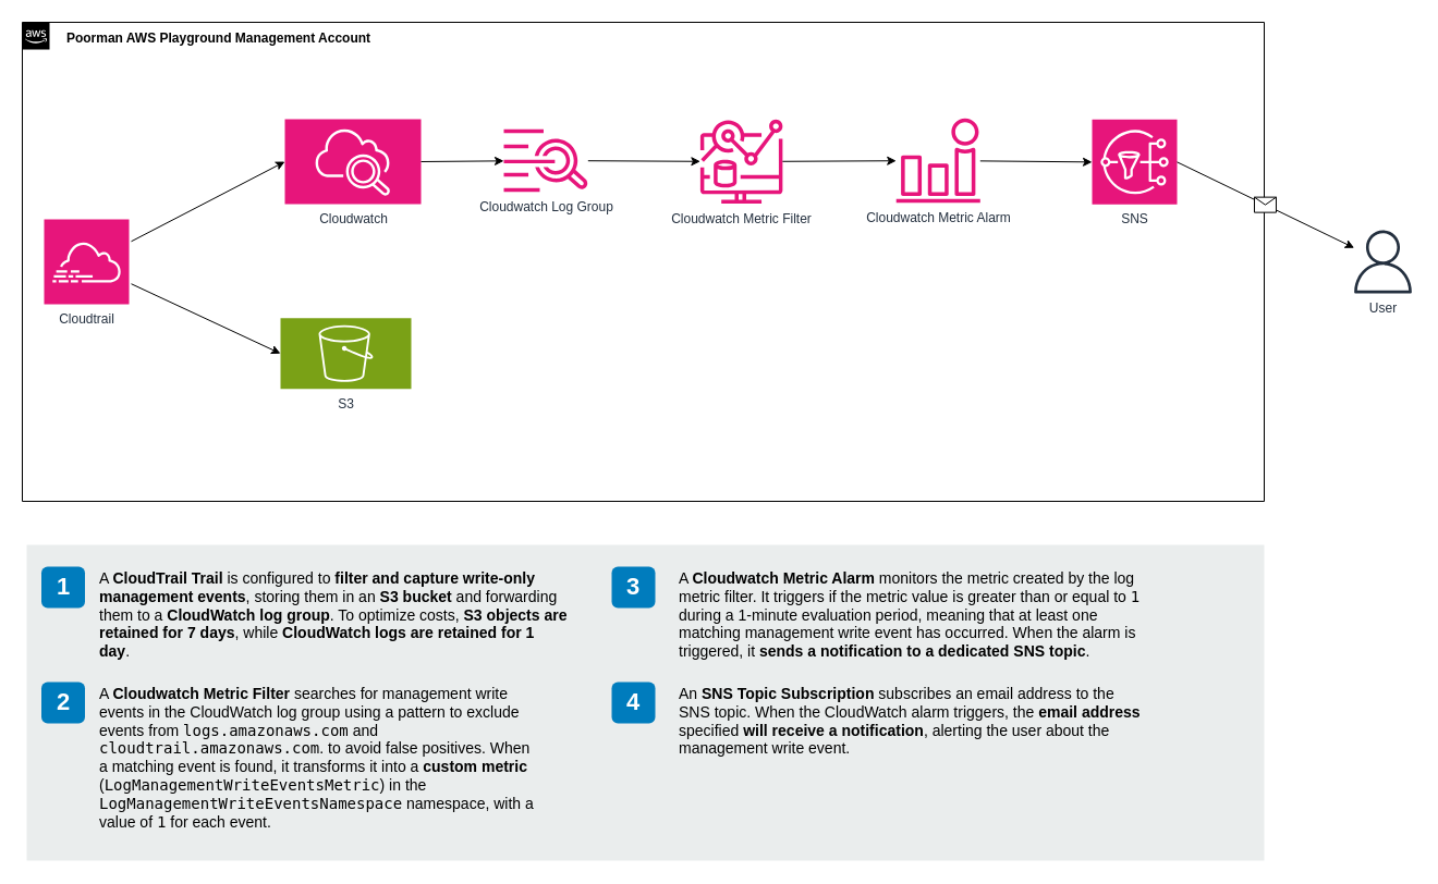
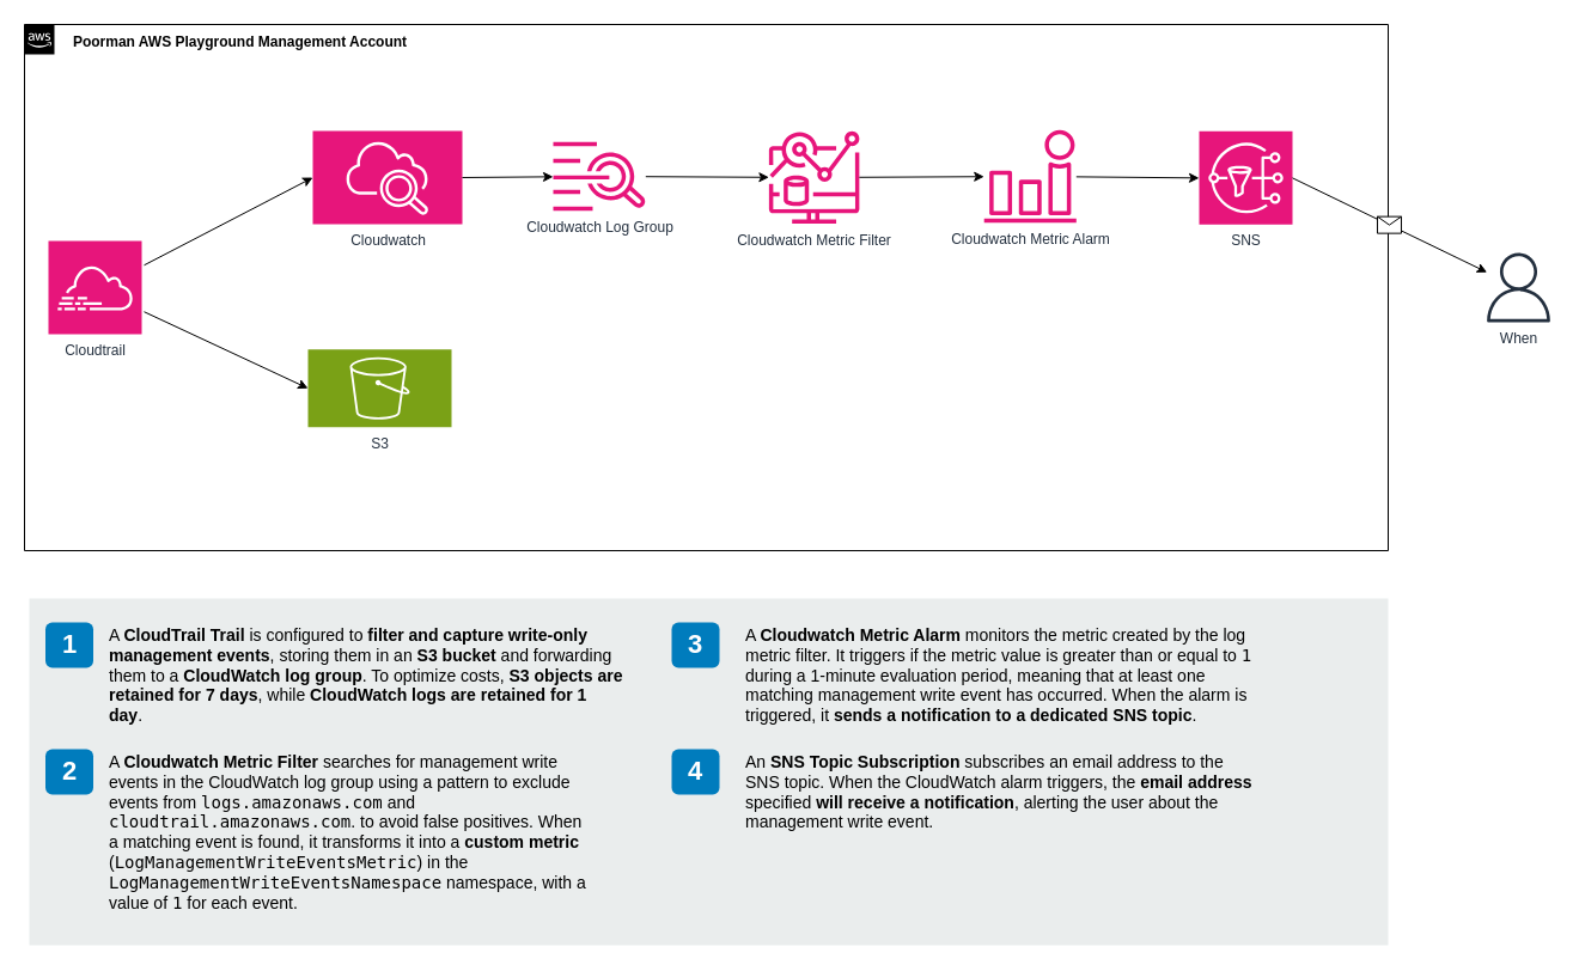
  <mxCell id="0" />
  <mxCell id="1" parent="0" />
  <mxCell id="2" value="" style="points=[[0,0],[0.25,0],[0.5,0],[0.75,0],[1,0],[1,0.25],[1,0.5],[1,0.75],[1,1],[0.75,1],[0.5,1],[0.25,1],[0,1],[0,0.75],[0,0.5],[0,0.25]];outlineConnect=0;gradientColor=none;html=1;whiteSpace=wrap;fontSize=12;fontStyle=0;shape=mxgraph.aws4.group;grIcon=mxgraph.aws4.group_aws_cloud_alt;strokeColor=default;fillColor=none;verticalAlign=top;align=left;spacingLeft=30;fontColor=#232F3E;labelBackgroundColor=none;container=1;pointerEvents=0;collapsible=0;recursiveResize=0;textShadow=0;" parent="1" vertex="1"><mxGeometry x="20" y="20" width="1140" height="440" as="geometry" /></mxCell>
  <mxCell id="3" value="&lt;b&gt;Poorman AWS Playground Management Account&lt;/b&gt;" style="text;html=1;align=center;verticalAlign=middle;resizable=0;points=[];autosize=1;strokeColor=none;fillColor=none;" parent="2" vertex="1"><mxGeometry x="30" width="300" height="30" as="geometry" /></mxCell>
  <mxCell id="4" value="S3" style="sketch=0;points=[[0,0,0],[0.25,0,0],[0.5,0,0],[0.75,0,0],[1,0,0],[0,1,0],[0.25,1,0],[0.5,1,0],[0.75,1,0],[1,1,0],[0,0.25,0],[0,0.5,0],[0,0.75,0],[1,0.25,0],[1,0.5,0],[1,0.75,0]];outlineConnect=0;fontColor=#232F3E;fillColor=#7AA116;strokeColor=#ffffff;dashed=0;verticalLabelPosition=bottom;verticalAlign=top;align=center;html=1;fontSize=12;fontStyle=0;aspect=fixed;shape=mxgraph.aws4.resourceIcon;resIcon=mxgraph.aws4.s3;" vertex="1" parent="2"><mxGeometry x="237" y="271.75" width="120" height="65" as="geometry" /></mxCell>
  <mxCell id="5" value="" style="endArrow=classic;html=1;rounded=0;exitX=1;exitY=0.25;exitDx=0;exitDy=0;exitPerimeter=0;entryX=0;entryY=0.5;entryDx=0;entryDy=0;entryPerimeter=0;" edge="1" parent="2" target="11"><mxGeometry width="50" height="50" relative="1" as="geometry"><mxPoint x="100.0" y="201.25" as="sourcePoint" /><mxPoint x="232" y="143.029" as="targetPoint" /></mxGeometry></mxCell>
  <mxCell id="6" value="Cloudwatch Log Group" style="sketch=0;outlineConnect=0;fontColor=#232F3E;gradientColor=none;fillColor=#E7157B;strokeColor=none;dashed=0;verticalLabelPosition=bottom;verticalAlign=top;align=center;html=1;fontSize=12;fontStyle=0;aspect=fixed;pointerEvents=1;shape=mxgraph.aws4.cloudwatch_logs;" vertex="1" parent="2"><mxGeometry x="442" y="98.25" width="77.32" height="57.5" as="geometry" /></mxCell>
  <mxCell id="7" value="Cloudwatch Metric Filter" style="sketch=0;outlineConnect=0;fontColor=#232F3E;gradientColor=none;fillColor=#E7157B;strokeColor=none;dashed=0;verticalLabelPosition=bottom;verticalAlign=top;align=center;html=1;fontSize=12;fontStyle=0;aspect=fixed;pointerEvents=1;shape=mxgraph.aws4.cloudwatch_metrics_insights;" vertex="1" parent="2"><mxGeometry x="622" y="89.37" width="76.25" height="77.25" as="geometry" /></mxCell>
  <mxCell id="8" value="Cloudwatch Metric Alarm" style="sketch=0;outlineConnect=0;fontColor=#232F3E;gradientColor=none;fillColor=#E7157B;strokeColor=none;dashed=0;verticalLabelPosition=bottom;verticalAlign=top;align=center;html=1;fontSize=12;fontStyle=0;aspect=fixed;pointerEvents=1;shape=mxgraph.aws4.alarm;" vertex="1" parent="2"><mxGeometry x="802" y="88.25" width="77.5" height="77.5" as="geometry" /></mxCell>
  <mxCell id="9" value="Cloudtrail" style="sketch=0;points=[[0,0,0],[0.25,0,0],[0.5,0,0],[0.75,0,0],[1,0,0],[0,1,0],[0.25,1,0],[0.5,1,0],[0.75,1,0],[1,1,0],[0,0.25,0],[0,0.5,0],[0,0.75,0],[1,0.25,0],[1,0.5,0],[1,0.75,0]];points=[[0,0,0],[0.25,0,0],[0.5,0,0],[0.75,0,0],[1,0,0],[0,1,0],[0.25,1,0],[0.5,1,0],[0.75,1,0],[1,1,0],[0,0.25,0],[0,0.5,0],[0,0.75,0],[1,0.25,0],[1,0.5,0],[1,0.75,0]];outlineConnect=0;fontColor=#232F3E;fillColor=#E7157B;strokeColor=#ffffff;dashed=0;verticalLabelPosition=bottom;verticalAlign=top;align=center;html=1;fontSize=12;fontStyle=0;aspect=fixed;shape=mxgraph.aws4.resourceIcon;resIcon=mxgraph.aws4.cloudtrail;" vertex="1" parent="2"><mxGeometry x="20" y="181" width="78" height="78" as="geometry" /></mxCell>
  <mxCell id="10" value="" style="endArrow=classic;html=1;rounded=0;entryX=0;entryY=0.5;entryDx=0;entryDy=0;entryPerimeter=0;exitX=1;exitY=0.75;exitDx=0;exitDy=0;exitPerimeter=0;" edge="1" parent="2" target="4"><mxGeometry width="50" height="50" relative="1" as="geometry"><mxPoint x="100.0" y="240.25" as="sourcePoint" /><mxPoint x="232" y="181.75" as="targetPoint" /></mxGeometry></mxCell>
  <mxCell id="11" value="Cloudwatch" style="sketch=0;points=[[0,0,0],[0.25,0,0],[0.5,0,0],[0.75,0,0],[1,0,0],[0,1,0],[0.25,1,0],[0.5,1,0],[0.75,1,0],[1,1,0],[0,0.25,0],[0,0.5,0],[0,0.75,0],[1,0.25,0],[1,0.5,0],[1,0.75,0]];points=[[0,0,0],[0.25,0,0],[0.5,0,0],[0.75,0,0],[1,0,0],[0,1,0],[0.25,1,0],[0.5,1,0],[0.75,1,0],[1,1,0],[0,0.25,0],[0,0.5,0],[0,0.75,0],[1,0.25,0],[1,0.5,0],[1,0.75,0]];outlineConnect=0;fontColor=#232F3E;fillColor=#E7157B;strokeColor=#ffffff;dashed=0;verticalLabelPosition=bottom;verticalAlign=top;align=center;html=1;fontSize=12;fontStyle=0;aspect=fixed;shape=mxgraph.aws4.resourceIcon;resIcon=mxgraph.aws4.cloudwatch_2;" vertex="1" parent="2"><mxGeometry x="241" y="89" width="125" height="78" as="geometry" /></mxCell>
  <mxCell id="12" value="SNS" style="sketch=0;points=[[0,0,0],[0.25,0,0],[0.5,0,0],[0.75,0,0],[1,0,0],[0,1,0],[0.25,1,0],[0.5,1,0],[0.75,1,0],[1,1,0],[0,0.25,0],[0,0.5,0],[0,0.75,0],[1,0.25,0],[1,0.5,0],[1,0.75,0]];outlineConnect=0;fontColor=#232F3E;fillColor=#E7157B;strokeColor=#ffffff;dashed=0;verticalLabelPosition=bottom;verticalAlign=top;align=center;html=1;fontSize=12;fontStyle=0;aspect=fixed;shape=mxgraph.aws4.resourceIcon;resIcon=mxgraph.aws4.sns;" vertex="1" parent="2"><mxGeometry x="982" y="89.37" width="78" height="78" as="geometry" /></mxCell>
  <mxCell id="13" value="" style="endArrow=classic;html=1;rounded=0;exitX=1;exitY=0.5;exitDx=0;exitDy=0;exitPerimeter=0;" edge="1" parent="2" source="11" target="6"><mxGeometry width="50" height="50" relative="1" as="geometry"><mxPoint x="110" y="211.75" as="sourcePoint" /><mxPoint x="251" y="137.75" as="targetPoint" /></mxGeometry></mxCell>
  <mxCell id="14" value="" style="endArrow=classic;html=1;rounded=0;" edge="1" parent="2" source="6" target="7"><mxGeometry width="50" height="50" relative="1" as="geometry"><mxPoint x="519.32" y="127.33" as="sourcePoint" /><mxPoint x="642.32" y="126.33" as="targetPoint" /></mxGeometry></mxCell>
  <mxCell id="15" value="" style="endArrow=classic;html=1;rounded=0;" edge="1" parent="2" source="7" target="8"><mxGeometry width="50" height="50" relative="1" as="geometry"><mxPoint x="529" y="136.75" as="sourcePoint" /><mxPoint x="666" y="137.75" as="targetPoint" /></mxGeometry></mxCell>
  <mxCell id="16" value="" style="endArrow=classic;html=1;rounded=0;entryX=0;entryY=0.5;entryDx=0;entryDy=0;entryPerimeter=0;" edge="1" parent="2" source="8" target="12"><mxGeometry width="50" height="50" relative="1" as="geometry"><mxPoint x="742" y="137.75" as="sourcePoint" /><mxPoint x="862" y="137.75" as="targetPoint" /></mxGeometry></mxCell>
- <mxCell id="17" value="User" style="outlineConnect=0;fontColor=#232F3E;gradientColor=none;fillColor=#232F3E;strokeColor=none;dashed=0;verticalLabelPosition=bottom;verticalAlign=top;align=center;html=1;fontSize=12;fontStyle=0;aspect=fixed;pointerEvents=1;shape=mxgraph.aws4.user;labelBackgroundColor=none;" parent="1" vertex="1"><mxGeometry x="1240" y="211" width="58" height="58" as="geometry" /></mxCell>
+ <mxCell id="17" value="When" style="outlineConnect=0;fontColor=#232F3E;gradientColor=none;fillColor=#232F3E;strokeColor=none;dashed=0;verticalLabelPosition=bottom;verticalAlign=top;align=center;html=1;fontSize=12;fontStyle=0;aspect=fixed;pointerEvents=1;shape=mxgraph.aws4.user;labelBackgroundColor=none;" parent="1" vertex="1"><mxGeometry x="1240" y="211" width="58" height="58" as="geometry" /></mxCell>
  <mxCell id="18" value="" style="rounded=0;whiteSpace=wrap;html=1;fillColor=#EAEDED;fontSize=22;fontColor=#FFFFFF;strokeColor=none;labelBackgroundColor=none;" vertex="1" parent="1"><mxGeometry x="24" width="1136" height="290" as="geometry" y="500" /></mxCell>
  <mxCell id="19" value="1" style="rounded=1;whiteSpace=wrap;html=1;fillColor=#007CBD;strokeColor=none;fontColor=#FFFFFF;fontStyle=1;fontSize=22;labelBackgroundColor=none;" vertex="1" parent="1"><mxGeometry x="37.5" y="520" width="40" height="38" as="geometry" /></mxCell>
  <mxCell id="20" value="2" style="rounded=1;whiteSpace=wrap;html=1;fillColor=#007CBD;strokeColor=none;fontColor=#FFFFFF;fontStyle=1;fontSize=22;labelBackgroundColor=none;" vertex="1" parent="1"><mxGeometry x="37.5" y="626" width="40" height="38" as="geometry" /></mxCell>
  <mxCell id="21" value="3" style="rounded=1;whiteSpace=wrap;html=1;fillColor=#007CBD;strokeColor=none;fontColor=#FFFFFF;fontStyle=1;fontSize=22;labelBackgroundColor=none;" vertex="1" parent="1"><mxGeometry x="561" y="520" width="40" height="38" as="geometry" /></mxCell>
  <mxCell id="22" value="4" style="rounded=1;whiteSpace=wrap;html=1;fillColor=#007CBD;strokeColor=none;fontColor=#FFFFFF;fontStyle=1;fontSize=22;labelBackgroundColor=none;" vertex="1" parent="1"><mxGeometry x="561" y="626" width="40" height="38" as="geometry" /></mxCell>
  <mxCell id="23" value="A &lt;strong data-end=&quot;22&quot; data-start=&quot;2&quot;&gt;CloudTrail Trail&lt;/strong&gt; is configured to &lt;strong data-end=&quot;91&quot; data-start=&quot;40&quot;&gt;filter and capture write-only management events&lt;/strong&gt;, storing them in an &lt;strong data-end=&quot;125&quot; data-start=&quot;112&quot;&gt;S3 bucket&lt;/strong&gt; and forwarding them to a &lt;strong data-end=&quot;175&quot; data-start=&quot;151&quot;&gt;CloudWatch log group&lt;/strong&gt;. To optimize costs, &lt;strong data-end=&quot;234&quot; data-start=&quot;196&quot;&gt;S3 objects are retained for 7 days&lt;/strong&gt;, while &lt;strong data-end=&quot;284&quot; data-start=&quot;242&quot;&gt;CloudWatch logs are retained for 1 day&lt;/strong&gt;." style="text;html=1;align=left;verticalAlign=top;spacingTop=-4;fontSize=14;labelBackgroundColor=none;whiteSpace=wrap;" vertex="1" parent="1"><mxGeometry x="88.5" y="520" width="431.5" height="90" as="geometry" /></mxCell>
  <mxCell id="24" value="" style="endArrow=classic;html=1;rounded=0;exitX=1;exitY=0.5;exitDx=0;exitDy=0;exitPerimeter=0;" edge="1" parent="1" source="12" target="17"><mxGeometry relative="1" as="geometry"><mxPoint x="570" y="510" as="sourcePoint" /><mxPoint x="670" y="510" as="targetPoint" /></mxGeometry></mxCell>
  <mxCell id="25" value="" style="shape=message;html=1;outlineConnect=0;" vertex="1" parent="24"><mxGeometry width="20" height="14" relative="1" as="geometry"><mxPoint x="-10" y="-7" as="offset" /></mxGeometry></mxCell>
  <mxCell id="26" value="A &lt;b&gt;Cloudwatch Metric Filter&lt;/b&gt; searches for management write events in the CloudWatch log group using a pattern to exclude events from &lt;code data-end=&quot;313&quot; data-start=&quot;293&quot;&gt;logs.amazonaws.com&lt;/code&gt; and &lt;code data-end=&quot;344&quot; data-start=&quot;318&quot;&gt;cloudtrail.amazonaws.com&lt;/code&gt;. to avoid false positives. When a matching event is found, it transforms it into a &lt;b&gt;custom metric&lt;/b&gt; (&lt;code data-end=&quot;449&quot; data-start=&quot;417&quot;&gt;LogManagementWriteEventsMetric&lt;/code&gt;) in the &lt;code data-end=&quot;493&quot; data-start=&quot;458&quot;&gt;LogManagementWriteEventsNamespace&lt;/code&gt; namespace, with a value of &lt;code data-end=&quot;524&quot; data-start=&quot;521&quot;&gt;1&lt;/code&gt; for each event." style="text;html=1;align=left;verticalAlign=top;spacingTop=-4;fontSize=14;labelBackgroundColor=none;whiteSpace=wrap;" vertex="1" parent="1"><mxGeometry x="88.5" y="626" width="401.5" height="134" as="geometry" /></mxCell>
  <mxCell id="27" value="A &lt;b&gt;Cloudwatch Metric Alarm&lt;/b&gt; monitors the metric created by the log metric filter. It triggers if the metric value is greater than or equal to &lt;code data-end=&quot;739&quot; data-start=&quot;736&quot;&gt;1&lt;/code&gt; during a 1-minute evaluation period, meaning that at least one matching management write event has occurred. When the alarm is triggered, it &lt;b&gt;sends a notification to a dedicated SNS topic&lt;/b&gt;." style="text;html=1;align=left;verticalAlign=top;spacingTop=-4;fontSize=14;labelBackgroundColor=none;whiteSpace=wrap;" vertex="1" parent="1"><mxGeometry x="620.75" y="520" width="431.5" height="90" as="geometry" /></mxCell>
  <mxCell id="28" value="An &lt;b&gt;SNS Topic Subscription&lt;/b&gt; subscribes an email address to the SNS topic. When the CloudWatch alarm triggers, the &lt;b&gt;email address&lt;/b&gt; specified&amp;nbsp;&lt;b&gt;will receive a&amp;nbsp;notification&lt;/b&gt;, alerting the user about the management write event." style="text;html=1;align=left;verticalAlign=top;spacingTop=-4;fontSize=14;labelBackgroundColor=none;whiteSpace=wrap;" vertex="1" parent="1"><mxGeometry x="620.75" y="626" width="429.25" height="84" as="geometry" /></mxCell>
